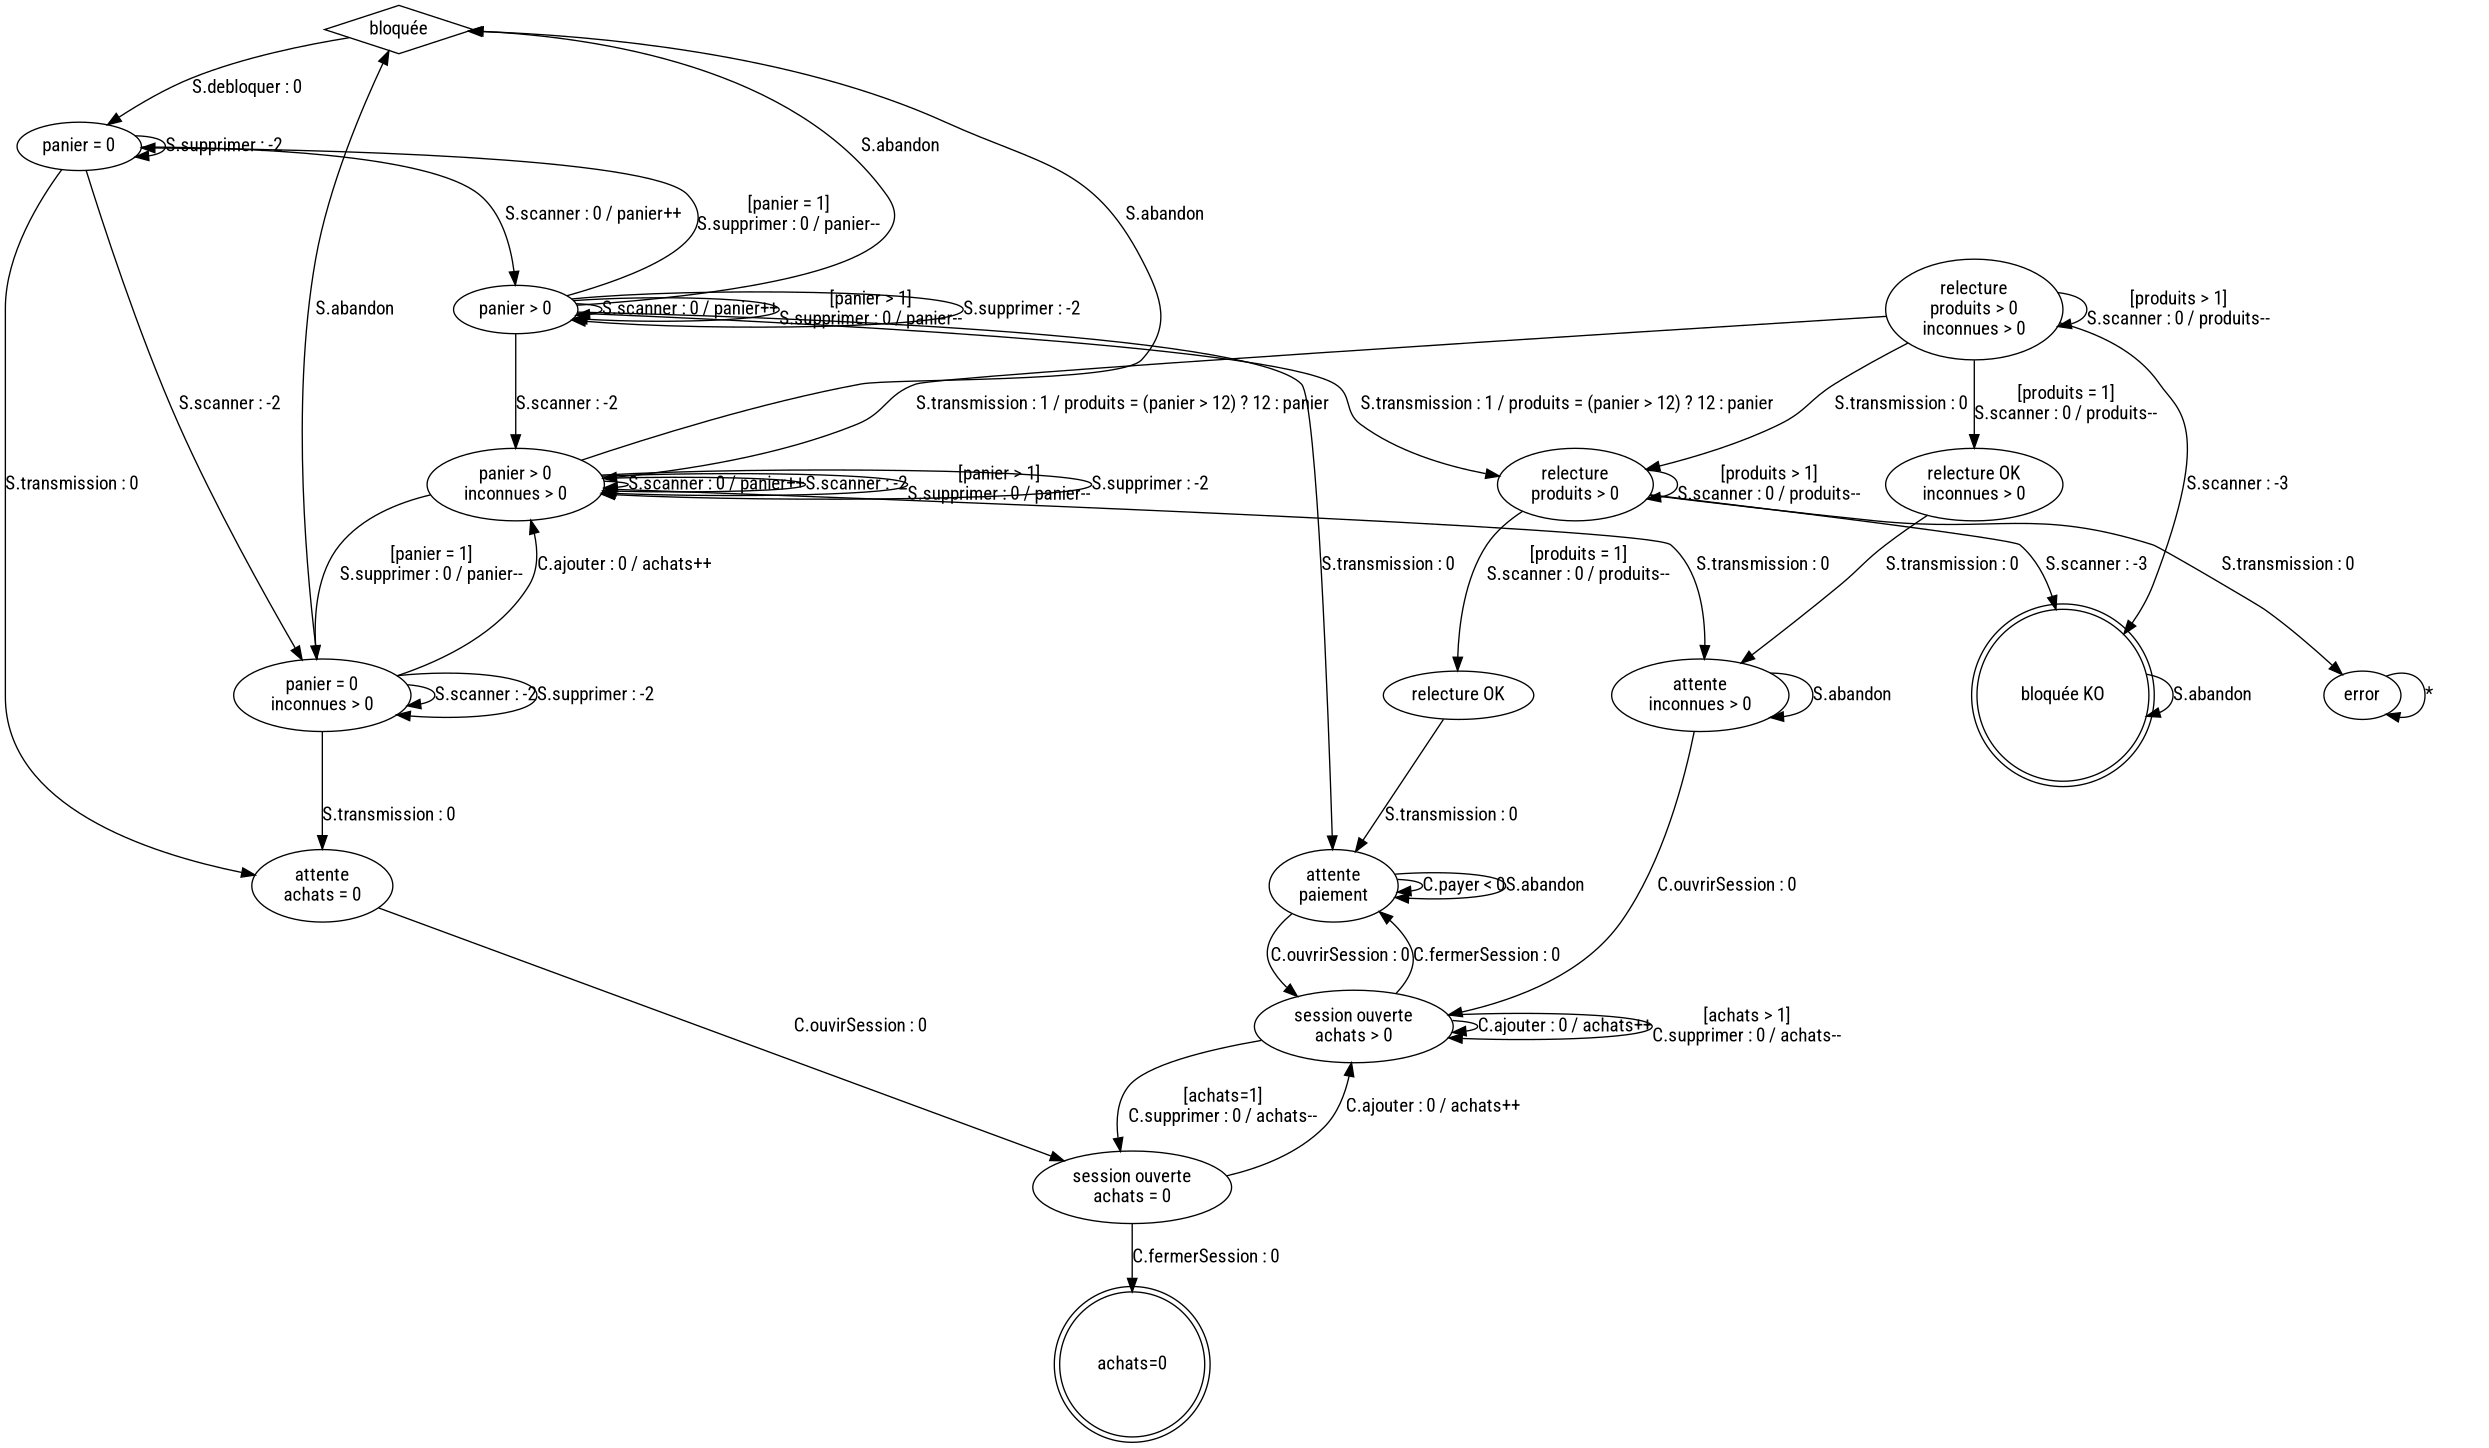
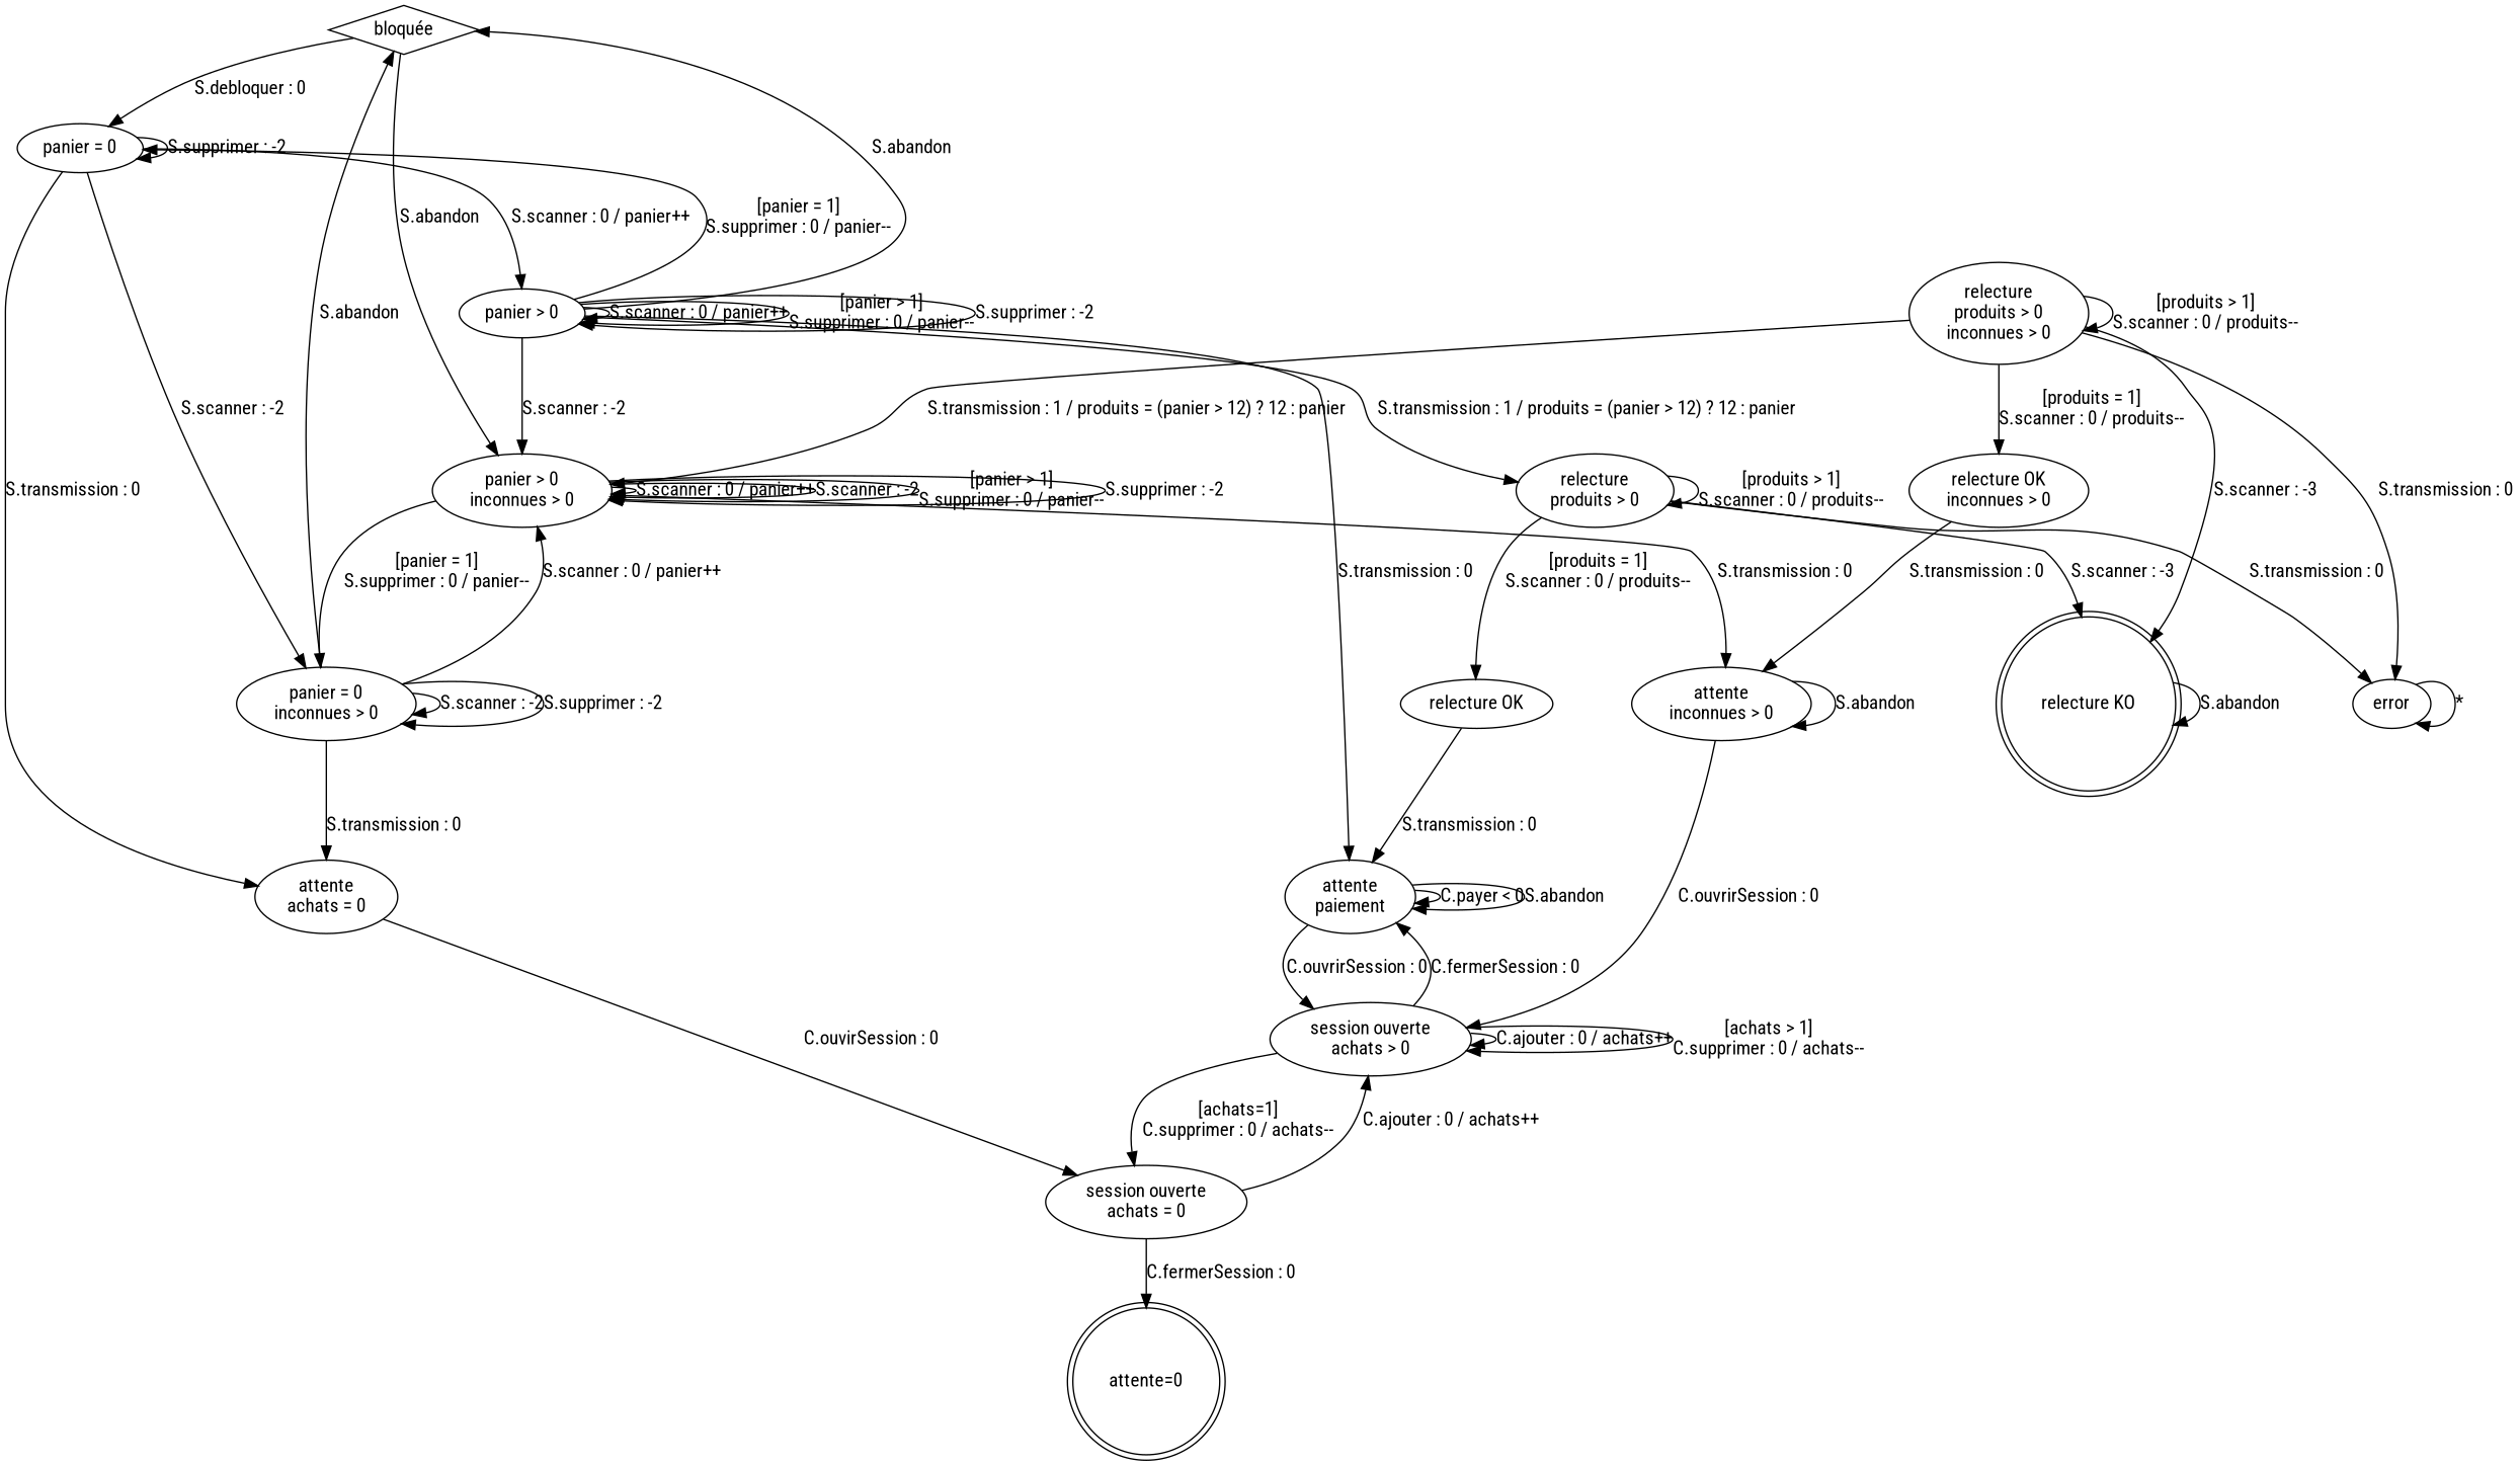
  digraph {
    fontname="Roboto Condensed"
    node [fontname="Roboto Condensed"]
    edge [fontname="Roboto Condensed"]
    n1 [label="bloquée" shape=diamond]
    n2 [label="panier = 0"]
    n3 [label="panier > 0"]
    n4 [label="panier = 0\ninconnues > 0"]
    n5 [label="attente\nachats = 0"]
    n6 [label="panier > 0\ninconnues > 0"]
    n7 [label="attente\npaiement"]
    n8 [label="relecture\nproduits > 0"]
    n9 [label="session ouverte\nachats = 0"]
    n10 [label="attente\ninconnues > 0"]
    n11 [label="session ouverte\nachats > 0"]
-   n12 [label="bloquée KO" shape=doublecircle]
+   n12 [label="relecture KO" shape=doublecircle]
    n13 [label="relecture OK"]
    n14 [label=error]
-   n15 [label="achats=0" shape=doublecircle]
+   n15 [label="attente=0" shape=doublecircle]
    n16 [label="relecture\nproduits > 0\ninconnues > 0"]
    n17 [label="relecture OK\ninconnues > 0"]
    n1 -> n2 [label="S.debloquer : 0"]
    n2 -> n2 [label="S.supprimer : -2"]
    n2 -> n3 [label="S.scanner : 0 / panier++"]
    n2 -> n4 [label="S.scanner : -2"]
    n2 -> n5 [label="S.transmission : 0"]
    n3 -> n1 [label="S.abandon"]
    n3 -> n2 [label="[panier = 1]\nS.supprimer : 0 / panier--"]
    n3 -> n3 [label="S.scanner : 0 / panier++"]
    n3 -> n3 [label="[panier > 1]\nS.supprimer : 0 / panier--"]
    n3 -> n3 [label="S.supprimer : -2"]
    n3 -> n6 [label="S.scanner : -2"]
    n3 -> n7 [label="S.transmission : 0"]
    n3 -> n8 [label="S.transmission : 1 / produits = (panier > 12) ? 12 : panier"]
    n4 -> n1 [label="S.abandon"]
    n4 -> n4 [label="S.scanner : -2"]
    n4 -> n4 [label="S.supprimer : -2"]
    n4 -> n5 [label="S.transmission : 0"]
-   n4 -> n6 [label="C.ajouter : 0 / achats++"]
+   n4 -> n6 [label="S.scanner : 0 / panier++"]
    n5 -> n9 [label="C.ouvirSession : 0"]
-   n6 -> n1 [label="S.abandon"]
+   n1 -> n6 [label="S.abandon"]
    n6 -> n4 [label="[panier = 1]\nS.supprimer : 0 / panier--"]
    n6 -> n6 [label="S.scanner : 0 / panier++"]
    n6 -> n6 [label="S.scanner : -2"]
    n6 -> n6 [label="[panier > 1]\nS.supprimer : 0 / panier--"]
    n6 -> n6 [label="S.supprimer : -2"]
    n6 -> n10 [label="S.transmission : 0"]
    n7 -> n7 [label="C.payer < 0"]
    n7 -> n7 [label="S.abandon"]
    n7 -> n11 [label="C.ouvrirSession : 0"]
    n8 -> n8 [label="[produits > 1]\nS.scanner : 0 / produits--"]
    n8 -> n12 [label="S.scanner : -3"]
    n8 -> n13 [label="[produits = 1]\nS.scanner : 0 / produits--"]
    n8 -> n14 [label="S.transmission : 0"]
    n9 -> n11 [label="C.ajouter : 0 / achats++"]
    n9 -> n15 [label="C.fermerSession : 0"]
    n10 -> n10 [label="S.abandon"]
    n10 -> n11 [label="C.ouvrirSession : 0"]
    n11 -> n7 [label="C.fermerSession : 0"]
    n11 -> n9 [label="[achats=1]\nC.supprimer : 0 / achats--"]
    n11 -> n11 [label="C.ajouter : 0 / achats++"]
    n11 -> n11 [label="[achats > 1]\nC.supprimer : 0 / achats--"]
    n12 -> n12 [label="S.abandon"]
    n13 -> n7 [label="S.transmission : 0"]
    n14 -> n14 [label="*"]
    n16 -> n6 [label="S.transmission : 1 / produits = (panier > 12) ? 12 : panier"]
    n16 -> n12 [label="S.scanner : -3"]
-   n16 -> n8 [label="S.transmission : 0"]
+   n16 -> n14 [label="S.transmission : 0"]
    n16 -> n16 [label="[produits > 1]\nS.scanner : 0 / produits--"]
    n16 -> n17 [label="[produits = 1]\nS.scanner : 0 / produits--"]
    n17 -> n10 [label="S.transmission : 0"]
  }
